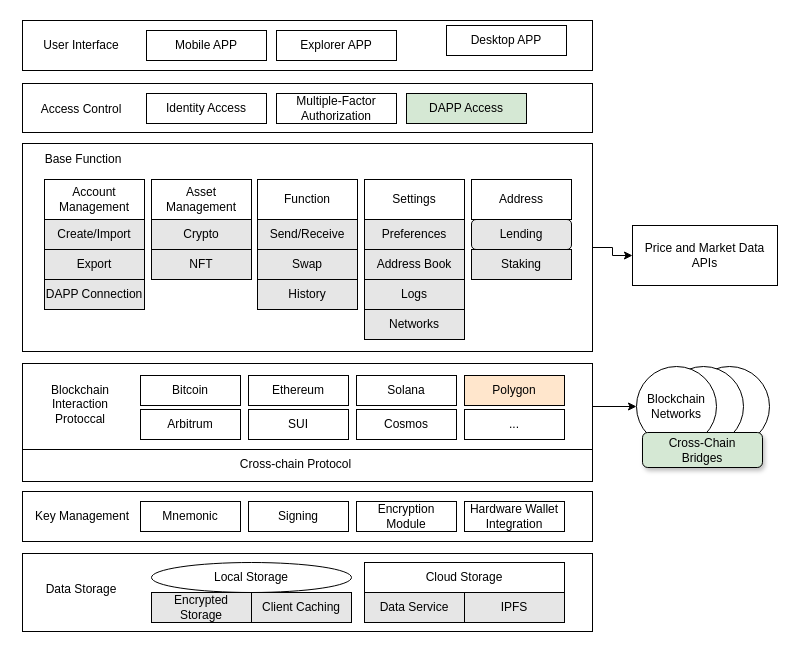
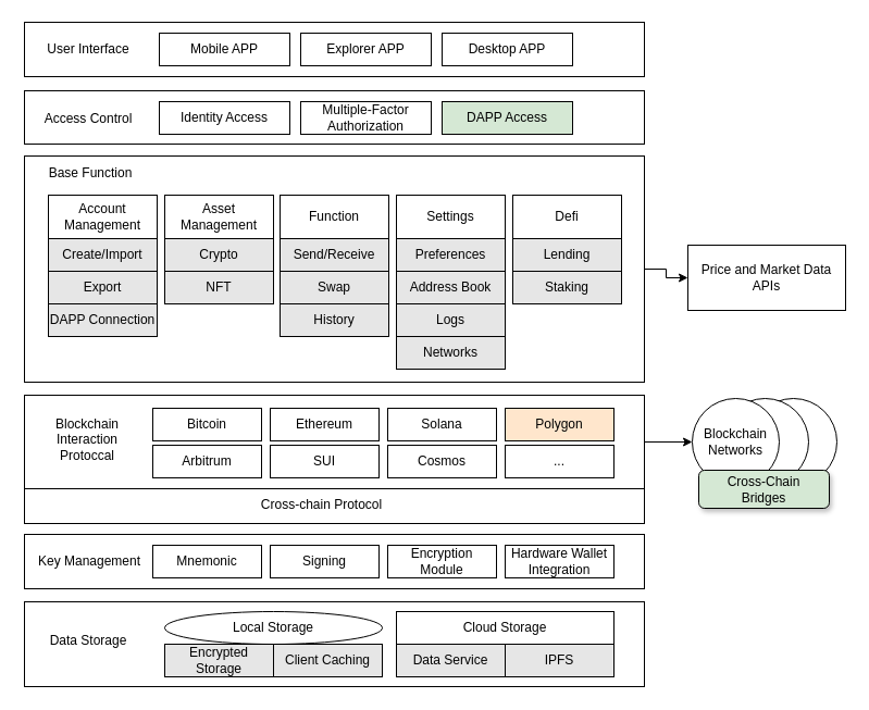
  <mxCell id="0" />
  <mxCell id="1" parent="0" />
  <mxCell id="2" value="" style="rounded=0;whiteSpace=wrap;html=1;" vertex="1" parent="1"><mxGeometry x="22" y="20" width="570" height="50" as="geometry" /></mxCell>
  <mxCell id="3" value="User Interface" style="text;html=1;align=center;verticalAlign=middle;whiteSpace=wrap;rounded=0;" vertex="1" parent="1"><mxGeometry x="26" y="30" width="110" height="30" as="geometry" /></mxCell>
  <mxCell id="4" value="Mobile APP" style="rounded=0;whiteSpace=wrap;html=1;" vertex="1" parent="1"><mxGeometry x="146" y="30" width="120" height="30" as="geometry" /></mxCell>
  <mxCell id="5" value="Explorer APP" style="rounded=0;whiteSpace=wrap;html=1;" vertex="1" parent="1"><mxGeometry x="276" y="30" width="120" height="30" as="geometry" /></mxCell>
- <mxCell id="6" value="Desktop APP" style="rounded=0;whiteSpace=wrap;html=1;" vertex="1" parent="1"><mxGeometry x="446" y="25" width="120" height="30" as="geometry" /></mxCell>
+ <mxCell id="6" value="Desktop APP" style="rounded=0;whiteSpace=wrap;html=1;" vertex="1" parent="1"><mxGeometry x="406" y="30" width="120" height="30" as="geometry" /></mxCell>
  <mxCell id="7" style="edgeStyle=orthogonalEdgeStyle;rounded=0;orthogonalLoop=1;jettySize=auto;html=1;exitX=1;exitY=0.5;exitDx=0;exitDy=0;entryX=0;entryY=0.5;entryDx=0;entryDy=0;" edge="1" parent="1" source="8" target="19"><mxGeometry relative="1" as="geometry" /></mxCell>
  <mxCell id="8" value="" style="rounded=0;whiteSpace=wrap;html=1;" vertex="1" parent="1"><mxGeometry x="22" y="143" width="570" height="208" as="geometry" /></mxCell>
  <mxCell id="9" value="Base Function" style="text;html=1;align=center;verticalAlign=middle;whiteSpace=wrap;rounded=0;" vertex="1" parent="1"><mxGeometry x="20" y="144" width="126" height="30" as="geometry" /></mxCell>
  <mxCell id="10" value="Crypto" style="rounded=0;whiteSpace=wrap;html=1;fillColor=light-dark(#E6E6E6,var(--ge-dark-color, #121212));" vertex="1" parent="1"><mxGeometry x="151" y="219" width="100" height="30" as="geometry" /></mxCell>
  <mxCell id="11" value="NFT" style="rounded=0;whiteSpace=wrap;html=1;fillColor=light-dark(#E6E6E6,var(--ge-dark-color, #121212));" vertex="1" parent="1"><mxGeometry x="151" y="249" width="100" height="30" as="geometry" /></mxCell>
  <mxCell id="12" value="Asset&lt;div&gt;Management&lt;/div&gt;" style="rounded=0;whiteSpace=wrap;html=1;" vertex="1" parent="1"><mxGeometry x="151" y="179" width="100" height="40" as="geometry" /></mxCell>
  <mxCell id="13" value="Send/Receive" style="rounded=0;whiteSpace=wrap;html=1;fillColor=light-dark(#E6E6E6,var(--ge-dark-color, #121212));" vertex="1" parent="1"><mxGeometry x="257" y="219" width="100" height="30" as="geometry" /></mxCell>
  <mxCell id="14" value="Swap" style="rounded=0;whiteSpace=wrap;html=1;fillColor=light-dark(#E6E6E6,var(--ge-dark-color, #121212));" vertex="1" parent="1"><mxGeometry x="257" y="249" width="100" height="30" as="geometry" /></mxCell>
  <mxCell id="15" value="Function" style="rounded=0;whiteSpace=wrap;html=1;" vertex="1" parent="1"><mxGeometry x="257" y="179" width="100" height="40" as="geometry" /></mxCell>
  <mxCell id="16" value="Create/Import" style="rounded=0;whiteSpace=wrap;html=1;fillColor=light-dark(#E6E6E6,var(--ge-dark-color, #121212));" vertex="1" parent="1"><mxGeometry x="44" y="219" width="100" height="30" as="geometry" /></mxCell>
  <mxCell id="17" value="Export" style="rounded=0;whiteSpace=wrap;html=1;fillColor=light-dark(#E6E6E6,var(--ge-dark-color, #121212));" vertex="1" parent="1"><mxGeometry x="44" y="249" width="100" height="30" as="geometry" /></mxCell>
  <mxCell id="18" value="Account&lt;div&gt;Management&lt;/div&gt;" style="rounded=0;whiteSpace=wrap;html=1;" vertex="1" parent="1"><mxGeometry x="44" y="179" width="100" height="40" as="geometry" /></mxCell>
  <mxCell id="19" value="Price and Market Data APIs" style="rounded=0;whiteSpace=wrap;html=1;fillColor=light-dark(#FFFFFF,var(--ge-dark-color, #121212));" vertex="1" parent="1"><mxGeometry x="632" y="225" width="145" height="60" as="geometry" /></mxCell>
  <mxCell id="20" value="History" style="rounded=0;whiteSpace=wrap;html=1;fillColor=light-dark(#E6E6E6,var(--ge-dark-color, #121212));" vertex="1" parent="1"><mxGeometry x="257" y="279" width="100" height="30" as="geometry" /></mxCell>
  <mxCell id="21" value="Preferences" style="rounded=0;whiteSpace=wrap;html=1;fillColor=light-dark(#E6E6E6,var(--ge-dark-color, #121212));" vertex="1" parent="1"><mxGeometry x="364" y="219" width="100" height="30" as="geometry" /></mxCell>
  <mxCell id="22" value="Address Book" style="rounded=0;whiteSpace=wrap;html=1;fillColor=light-dark(#E6E6E6,var(--ge-dark-color, #121212));" vertex="1" parent="1"><mxGeometry x="364" y="249" width="100" height="30" as="geometry" /></mxCell>
  <mxCell id="23" value="Settings" style="rounded=0;whiteSpace=wrap;html=1;" vertex="1" parent="1"><mxGeometry x="364" y="179" width="100" height="40" as="geometry" /></mxCell>
  <mxCell id="24" value="Logs" style="rounded=0;whiteSpace=wrap;html=1;fillColor=light-dark(#E6E6E6,var(--ge-dark-color, #121212));" vertex="1" parent="1"><mxGeometry x="364" y="279" width="100" height="30" as="geometry" /></mxCell>
  <mxCell id="25" value="Networks" style="rounded=0;whiteSpace=wrap;html=1;fillColor=light-dark(#E6E6E6,var(--ge-dark-color, #121212));" vertex="1" parent="1"><mxGeometry x="364" y="309" width="100" height="30" as="geometry" /></mxCell>
  <mxCell id="26" value="DAPP Connection" style="rounded=0;whiteSpace=wrap;html=1;fillColor=light-dark(#E6E6E6,var(--ge-dark-color, #121212));" vertex="1" parent="1"><mxGeometry x="44" y="279" width="100" height="30" as="geometry" /></mxCell>
  <mxCell id="27" value="" style="rounded=0;whiteSpace=wrap;html=1;" vertex="1" parent="1"><mxGeometry x="22" y="83" width="570" height="49" as="geometry" /></mxCell>
  <mxCell id="28" value="Access Control" style="text;html=1;align=center;verticalAlign=middle;whiteSpace=wrap;rounded=0;" vertex="1" parent="1"><mxGeometry x="26" y="94" width="110" height="30" as="geometry" /></mxCell>
  <mxCell id="29" value="Identity Access" style="rounded=0;whiteSpace=wrap;html=1;" vertex="1" parent="1"><mxGeometry x="146" y="93" width="120" height="30" as="geometry" /></mxCell>
  <mxCell id="30" value="Multiple-Factor&lt;div&gt;Authorization&lt;/div&gt;" style="rounded=0;whiteSpace=wrap;html=1;" vertex="1" parent="1"><mxGeometry x="276" y="93" width="120" height="30" as="geometry" /></mxCell>
  <mxCell id="31" value="DAPP Access" style="rounded=0;whiteSpace=wrap;html=1;fillColor=#d5e8d4;" vertex="1" parent="1"><mxGeometry x="406" y="93" width="120" height="30" as="geometry" /></mxCell>
- <mxCell id="32" value="Lending" style="whiteSpace=wrap;html=1;fillColor=light-dark(#E6E6E6,var(--ge-dark-color, #121212));rounded=1;" vertex="1" parent="1"><mxGeometry x="471" y="219" width="100" height="30" as="geometry" /></mxCell>
+ <mxCell id="32" value="Lending" style="rounded=0;whiteSpace=wrap;html=1;fillColor=light-dark(#E6E6E6,var(--ge-dark-color, #121212));" vertex="1" parent="1"><mxGeometry x="471" y="219" width="100" height="30" as="geometry" /></mxCell>
  <mxCell id="33" value="Staking" style="rounded=0;whiteSpace=wrap;html=1;fillColor=light-dark(#E6E6E6,var(--ge-dark-color, #121212));" vertex="1" parent="1"><mxGeometry x="471" y="249" width="100" height="30" as="geometry" /></mxCell>
- <mxCell id="34" value="Address" style="rounded=0;whiteSpace=wrap;html=1;" vertex="1" parent="1"><mxGeometry x="471" y="179" width="100" height="40" as="geometry" /></mxCell>
+ <mxCell id="34" value="Defi" style="rounded=0;whiteSpace=wrap;html=1;" vertex="1" parent="1"><mxGeometry x="471" y="179" width="100" height="40" as="geometry" /></mxCell>
  <mxCell id="35" value="" style="rounded=0;whiteSpace=wrap;html=1;" vertex="1" parent="1"><mxGeometry x="22" y="491" width="570" height="50" as="geometry" /></mxCell>
  <mxCell id="36" value="Key Management" style="text;html=1;align=center;verticalAlign=middle;whiteSpace=wrap;rounded=0;" vertex="1" parent="1"><mxGeometry x="27" y="501" width="110" height="30" as="geometry" /></mxCell>
  <mxCell id="37" value="Mnemonic" style="rounded=0;whiteSpace=wrap;html=1;" vertex="1" parent="1"><mxGeometry x="140" y="501" width="100" height="30" as="geometry" /></mxCell>
  <mxCell id="38" value="Signing" style="rounded=0;whiteSpace=wrap;html=1;" vertex="1" parent="1"><mxGeometry x="248" y="501" width="100" height="30" as="geometry" /></mxCell>
  <mxCell id="39" value="Encryption Module" style="rounded=0;whiteSpace=wrap;html=1;" vertex="1" parent="1"><mxGeometry x="356" y="501" width="100" height="30" as="geometry" /></mxCell>
  <mxCell id="40" value="Hardware Wallet Integration" style="rounded=0;whiteSpace=wrap;html=1;" vertex="1" parent="1"><mxGeometry x="464" y="501" width="100" height="30" as="geometry" /></mxCell>
  <mxCell id="41" style="edgeStyle=orthogonalEdgeStyle;rounded=0;orthogonalLoop=1;jettySize=auto;html=1;exitX=1;exitY=0.5;exitDx=0;exitDy=0;entryX=0;entryY=0.5;entryDx=0;entryDy=0;" edge="1" parent="1" source="42" target="59"><mxGeometry relative="1" as="geometry" /></mxCell>
  <mxCell id="42" value="" style="rounded=0;whiteSpace=wrap;html=1;" vertex="1" parent="1"><mxGeometry x="22" y="363" width="570" height="86" as="geometry" /></mxCell>
  <mxCell id="43" value="Blockchain&lt;div&gt;&lt;span style=&quot;background-color: transparent; color: light-dark(rgb(0, 0, 0), rgb(255, 255, 255));&quot;&gt;Interaction&lt;/span&gt;&lt;div&gt;Protoccal&lt;/div&gt;&lt;/div&gt;" style="text;html=1;align=center;verticalAlign=middle;whiteSpace=wrap;rounded=0;" vertex="1" parent="1"><mxGeometry x="25" y="371" width="110" height="65" as="geometry" /></mxCell>
  <mxCell id="44" value="Bitcoin" style="rounded=0;whiteSpace=wrap;html=1;" vertex="1" parent="1"><mxGeometry x="140" y="375" width="100" height="30" as="geometry" /></mxCell>
  <mxCell id="45" value="Ethereum" style="rounded=0;whiteSpace=wrap;html=1;" vertex="1" parent="1"><mxGeometry x="248" y="375" width="100" height="30" as="geometry" /></mxCell>
  <mxCell id="46" value="Solana" style="rounded=0;whiteSpace=wrap;html=1;" vertex="1" parent="1"><mxGeometry x="356" y="375" width="100" height="30" as="geometry" /></mxCell>
  <mxCell id="47" value="Polygon" style="rounded=0;whiteSpace=wrap;html=1;fillColor=#ffe6cc;" vertex="1" parent="1"><mxGeometry x="464" y="375" width="100" height="30" as="geometry" /></mxCell>
  <mxCell id="48" value="Arbitrum" style="rounded=0;whiteSpace=wrap;html=1;" vertex="1" parent="1"><mxGeometry x="140" y="409" width="100" height="30" as="geometry" /></mxCell>
  <mxCell id="49" value="SUI" style="rounded=0;whiteSpace=wrap;html=1;" vertex="1" parent="1"><mxGeometry x="248" y="409" width="100" height="30" as="geometry" /></mxCell>
  <mxCell id="50" value="Cosmos" style="rounded=0;whiteSpace=wrap;html=1;" vertex="1" parent="1"><mxGeometry x="356" y="409" width="100" height="30" as="geometry" /></mxCell>
  <mxCell id="51" value="..." style="rounded=0;whiteSpace=wrap;html=1;" vertex="1" parent="1"><mxGeometry x="464" y="409" width="100" height="30" as="geometry" /></mxCell>
  <mxCell id="52" value="" style="rounded=0;whiteSpace=wrap;html=1;" vertex="1" parent="1"><mxGeometry x="22" y="449" width="570" height="32" as="geometry" /></mxCell>
  <mxCell id="53" value="Cross-chain&amp;nbsp;&lt;span style=&quot;background-color: transparent; color: light-dark(rgb(0, 0, 0), rgb(255, 255, 255));&quot;&gt;Protocol&lt;/span&gt;" style="text;html=1;align=center;verticalAlign=middle;whiteSpace=wrap;rounded=0;" vertex="1" parent="1"><mxGeometry x="117.5" y="449" width="355" height="30" as="geometry" /></mxCell>
  <mxCell id="54" value="" style="rounded=0;whiteSpace=wrap;html=1;" vertex="1" parent="1"><mxGeometry x="22" y="553" width="570" height="78" as="geometry" /></mxCell>
  <mxCell id="55" value="Data Storage" style="text;html=1;align=center;verticalAlign=middle;whiteSpace=wrap;rounded=0;" vertex="1" parent="1"><mxGeometry x="26" y="574" width="110" height="30" as="geometry" /></mxCell>
  <mxCell id="56" value="&lt;span class=&quot;hljs-keyword&quot;&gt;Local&lt;/span&gt; &lt;span class=&quot;hljs-keyword&quot;&gt;Storage&lt;/span&gt;" style="ellipse;whiteSpace=wrap;html=1;" vertex="1" parent="1"><mxGeometry x="151" y="562" width="200" height="30" as="geometry" /></mxCell>
  <mxCell id="57" value="" style="ellipse;whiteSpace=wrap;html=1;aspect=fixed;" vertex="1" parent="1"><mxGeometry x="689" y="366" width="80" height="80" as="geometry" /></mxCell>
  <mxCell id="58" value="" style="ellipse;whiteSpace=wrap;html=1;aspect=fixed;" vertex="1" parent="1"><mxGeometry x="663" y="366" width="80" height="80" as="geometry" /></mxCell>
  <mxCell id="59" value="Blockchain&lt;div&gt;Networks&lt;/div&gt;" style="ellipse;whiteSpace=wrap;html=1;aspect=fixed;" vertex="1" parent="1"><mxGeometry x="636" y="366" width="80" height="80" as="geometry" /></mxCell>
  <mxCell id="60" value="Cross-Chain&lt;div&gt;Bridges&lt;/div&gt;" style="rounded=1;whiteSpace=wrap;html=1;shadow=1;fillColor=#d5e8d4;" vertex="1" parent="1"><mxGeometry x="642" y="432" width="120" height="35" as="geometry" /></mxCell>
  <mxCell id="61" value="&lt;span class=&quot;hljs-keyword&quot;&gt;Encrypted&lt;/span&gt; &lt;span class=&quot;hljs-keyword&quot;&gt;Storage&lt;/span&gt;" style="rounded=0;whiteSpace=wrap;html=1;fillColor=light-dark(#E6E6E6,var(--ge-dark-color, #121212));" vertex="1" parent="1"><mxGeometry x="151" y="592" width="100" height="30" as="geometry" /></mxCell>
  <mxCell id="62" value="Client Caching" style="rounded=0;whiteSpace=wrap;html=1;fillColor=light-dark(#E6E6E6,var(--ge-dark-color, #121212));" vertex="1" parent="1"><mxGeometry x="251" y="592" width="100" height="30" as="geometry" /></mxCell>
  <mxCell id="63" value="Cloud&amp;nbsp;&lt;span class=&quot;hljs-keyword&quot;&gt;Storage&lt;/span&gt;" style="rounded=0;whiteSpace=wrap;html=1;" vertex="1" parent="1"><mxGeometry x="364" y="562" width="200" height="30" as="geometry" /></mxCell>
  <mxCell id="64" value="Data Service" style="rounded=0;whiteSpace=wrap;html=1;fillColor=light-dark(#E6E6E6,var(--ge-dark-color, #121212));" vertex="1" parent="1"><mxGeometry x="364" y="592" width="100" height="30" as="geometry" /></mxCell>
  <mxCell id="65" value="IPFS" style="rounded=0;whiteSpace=wrap;html=1;fillColor=light-dark(#E6E6E6,var(--ge-dark-color, #121212));" vertex="1" parent="1"><mxGeometry x="464" y="592" width="100" height="30" as="geometry" /></mxCell>
